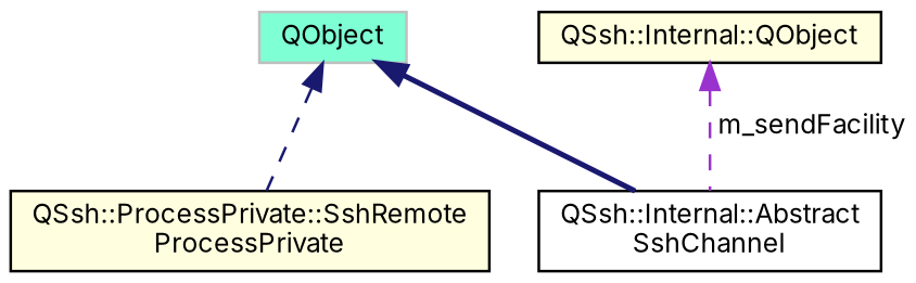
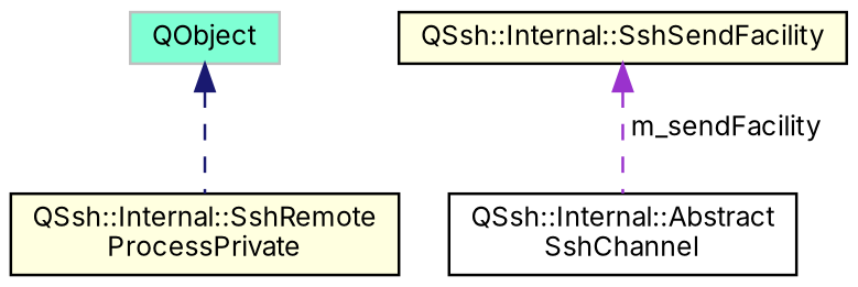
  digraph {
    fontname=Inter
    node [color=black fillcolor=lightyellow fontname=Inter fontsize=10 shape=record style=filled]
    edge [color=midnightblue dir=back fontname=Inter fontsize=10 labelfontname=Helvetica labelfontsize=10 style=dashed]
-   n1 [fontcolor=black height=0.2 label="QSsh::ProcessPrivate::SshRemote\lProcessPrivate" width=0.4]
+   n1 [fontcolor=black height=0.2 label="QSsh::Internal::SshRemote\lProcessPrivate" width=0.4]
    n2 [fillcolor=white height=0.2 label="QSsh::Internal::Abstract\lSshChannel" width=0.4]
    n3 [color=grey75 fillcolor=aquamarine height=0.2 label=QObject width=0.4]
-   n4 [height=0.2 label="QSsh::Internal::QObject" width=0.4]
+   n4 [height=0.2 label="QSsh::Internal::SshSendFacility" width=0.4]
    n3 -> n1
-   n3 -> n2 [style=bold]
    n4 -> n2 [color=darkorchid3 label=" m_sendFacility"]
  }
